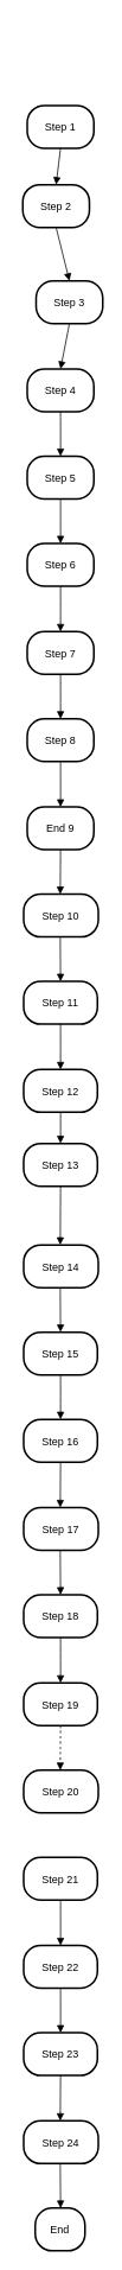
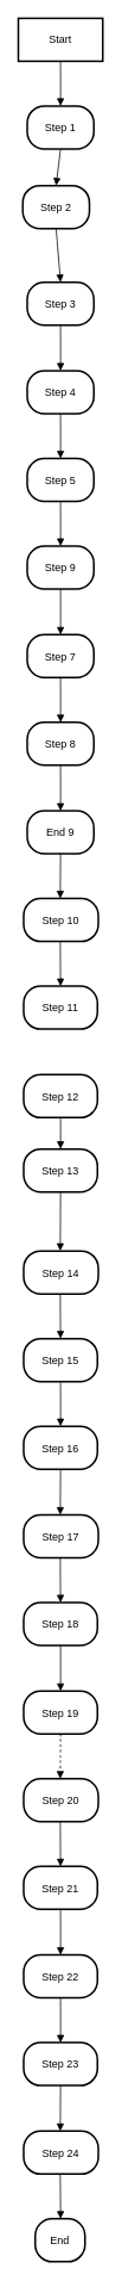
  <mxCell id="0" />
  <mxCell id="1" parent="0" />
+ <mxCell id="2" value="Start" style="whiteSpace=wrap;strokeWidth=2;" vertex="1" parent="1"><mxGeometry x="20" y="20" width="95" height="48" as="geometry" /></mxCell>
  <mxCell id="3" value="Step 1" style="rounded=1;arcSize=40;strokeWidth=2" vertex="1" parent="1"><mxGeometry x="30" y="118" width="75" height="48" as="geometry" /></mxCell>
  <mxCell id="4" value="Step 2" style="rounded=1;arcSize=40;strokeWidth=2" vertex="1" parent="1"><mxGeometry x="25" y="207" width="75" height="48" as="geometry" /></mxCell>
- <mxCell id="5" value="Step 3" style="rounded=1;arcSize=40;strokeWidth=2" vertex="1" parent="1"><mxGeometry x="40" y="315" width="75" height="48" as="geometry" /></mxCell>
+ <mxCell id="5" value="Step 3" style="rounded=1;arcSize=40;strokeWidth=2" vertex="1" parent="1"><mxGeometry x="30" y="315" width="75" height="48" as="geometry" /></mxCell>
  <mxCell id="6" value="Step 4" style="rounded=1;arcSize=40;strokeWidth=2" vertex="1" parent="1"><mxGeometry x="30" y="414" width="75" height="48" as="geometry" /></mxCell>
  <mxCell id="7" value="Step 5" style="rounded=1;arcSize=40;strokeWidth=2" vertex="1" parent="1"><mxGeometry x="30" y="512" width="75" height="48" as="geometry" /></mxCell>
- <mxCell id="8" value="Step 6" style="rounded=1;arcSize=40;strokeWidth=2" vertex="1" parent="1"><mxGeometry x="30" y="610" width="75" height="48" as="geometry" /></mxCell>
+ <mxCell id="8" value="Step 9" style="rounded=1;arcSize=40;strokeWidth=2" vertex="1" parent="1"><mxGeometry x="30" y="610" width="75" height="48" as="geometry" /></mxCell>
  <mxCell id="9" value="Step 7" style="rounded=1;arcSize=40;strokeWidth=2" vertex="1" parent="1"><mxGeometry x="30" y="709" width="75" height="48" as="geometry" /></mxCell>
  <mxCell id="10" value="Step 8" style="rounded=1;arcSize=40;strokeWidth=2" vertex="1" parent="1"><mxGeometry x="30" y="807" width="75" height="48" as="geometry" /></mxCell>
  <mxCell id="11" value="End 9" style="rounded=1;arcSize=40;strokeWidth=2" vertex="1" parent="1"><mxGeometry x="30" y="906" width="75" height="48" as="geometry" /></mxCell>
  <mxCell id="12" value="Step 10" style="rounded=1;arcSize=40;strokeWidth=2" vertex="1" parent="1"><mxGeometry x="26" y="1004" width="84" height="48" as="geometry" /></mxCell>
  <mxCell id="13" value="Step 11" style="rounded=1;arcSize=40;strokeWidth=2" vertex="1" parent="1"><mxGeometry x="26" y="1102" width="83" height="48" as="geometry" /></mxCell>
  <mxCell id="14" value="Step 12" style="rounded=1;arcSize=40;strokeWidth=2" vertex="1" parent="1"><mxGeometry x="26" y="1201" width="83" height="48" as="geometry" /></mxCell>
  <mxCell id="15" value="Step 13" style="rounded=1;arcSize=40;strokeWidth=2" vertex="1" parent="1"><mxGeometry x="26" y="1284" width="83" height="48" as="geometry" /></mxCell>
  <mxCell id="16" value="Step 14" style="rounded=1;arcSize=40;strokeWidth=2" vertex="1" parent="1"><mxGeometry x="26" y="1398" width="84" height="48" as="geometry" /></mxCell>
  <mxCell id="17" value="Step 15" style="rounded=1;arcSize=40;strokeWidth=2" vertex="1" parent="1"><mxGeometry x="26" y="1496" width="83" height="48" as="geometry" /></mxCell>
  <mxCell id="18" value="Step 16" style="rounded=1;arcSize=40;strokeWidth=2" vertex="1" parent="1"><mxGeometry x="26" y="1594" width="83" height="48" as="geometry" /></mxCell>
  <mxCell id="19" value="Step 17" style="rounded=1;arcSize=40;strokeWidth=2" vertex="1" parent="1"><mxGeometry x="26" y="1693" width="84" height="48" as="geometry" /></mxCell>
  <mxCell id="20" value="Step 18" style="rounded=1;arcSize=40;strokeWidth=2" vertex="1" parent="1"><mxGeometry x="26" y="1791" width="83" height="48" as="geometry" /></mxCell>
  <mxCell id="21" value="Step 19" style="rounded=1;arcSize=40;strokeWidth=2" vertex="1" parent="1"><mxGeometry x="26" y="1890" width="83" height="48" as="geometry" /></mxCell>
  <mxCell id="22" value="Step 20" style="rounded=1;arcSize=40;strokeWidth=2" vertex="1" parent="1"><mxGeometry x="26" y="1988" width="84" height="48" as="geometry" /></mxCell>
  <mxCell id="23" value="Step 21" style="rounded=1;arcSize=40;strokeWidth=2" vertex="1" parent="1"><mxGeometry x="26" y="2086" width="83" height="48" as="geometry" /></mxCell>
  <mxCell id="24" value="Step 22" style="rounded=1;arcSize=40;strokeWidth=2" vertex="1" parent="1"><mxGeometry x="26" y="2185" width="83" height="48" as="geometry" /></mxCell>
  <mxCell id="25" value="Step 23" style="rounded=1;arcSize=40;strokeWidth=2" vertex="1" parent="1"><mxGeometry x="26" y="2283" width="83" height="48" as="geometry" /></mxCell>
  <mxCell id="26" value="Step 24" style="rounded=1;arcSize=40;strokeWidth=2" vertex="1" parent="1"><mxGeometry x="26" y="2382" width="84" height="48" as="geometry" /></mxCell>
  <mxCell id="27" value="End" style="rounded=1;arcSize=40;strokeWidth=2" vertex="1" parent="1"><mxGeometry x="39" y="2480" width="56" height="48" as="geometry" /></mxCell>
+ <mxCell id="28" value="" style="curved=1;startArrow=none;endArrow=block;exitX=0.5;exitY=1.01;entryX=0.5;entryY=0.01;" edge="1" parent="1" source="2" target="3"><mxGeometry relative="1" as="geometry"><Array as="points" /></mxGeometry></mxCell>
  <mxCell id="29" value="" style="curved=1;startArrow=none;endArrow=block;exitX=0.5;exitY=1.02;entryX=0.5;entryY=0;" edge="1" parent="1" source="3" target="4"><mxGeometry relative="1" as="geometry"><Array as="points" /></mxGeometry></mxCell>
  <mxCell id="30" value="" style="curved=1;startArrow=none;endArrow=block;exitX=0.5;exitY=1;entryX=0.5;entryY=0;" edge="1" parent="1" source="4" target="5"><mxGeometry relative="1" as="geometry"><Array as="points" /></mxGeometry></mxCell>
  <mxCell id="31" value="" style="curved=1;startArrow=none;endArrow=block;exitX=0.5;exitY=1.01;entryX=0.5;entryY=-0.01;" edge="1" parent="1" source="5" target="6"><mxGeometry relative="1" as="geometry"><Array as="points" /></mxGeometry></mxCell>
  <mxCell id="32" value="" style="curved=1;startArrow=none;endArrow=block;exitX=0.5;exitY=1;entryX=0.5;entryY=0;" edge="1" parent="1" source="6" target="7"><mxGeometry relative="1" as="geometry"><Array as="points" /></mxGeometry></mxCell>
  <mxCell id="33" value="" style="curved=1;startArrow=none;endArrow=block;exitX=0.5;exitY=1.01;entryX=0.5;entryY=0.01;" edge="1" parent="1" source="7" target="8"><mxGeometry relative="1" as="geometry"><Array as="points" /></mxGeometry></mxCell>
  <mxCell id="34" value="" style="curved=1;startArrow=none;endArrow=block;exitX=0.5;exitY=1.02;entryX=0.5;entryY=0;" edge="1" parent="1" source="8" target="9"><mxGeometry relative="1" as="geometry"><Array as="points" /></mxGeometry></mxCell>
  <mxCell id="35" value="" style="curved=1;startArrow=none;endArrow=block;exitX=0.5;exitY=1;entryX=0.5;entryY=0;" edge="1" parent="1" source="9" target="10"><mxGeometry relative="1" as="geometry"><Array as="points" /></mxGeometry></mxCell>
  <mxCell id="36" value="" style="curved=1;startArrow=none;endArrow=block;exitX=0.5;exitY=1.01;entryX=0.5;entryY=-0.01;" edge="1" parent="1" source="10" target="11"><mxGeometry relative="1" as="geometry"><Array as="points" /></mxGeometry></mxCell>
  <mxCell id="37" value="" style="curved=1;startArrow=none;endArrow=block;exitX=0.5;exitY=1;entryX=0.49;entryY=0;" edge="1" parent="1" source="11" target="12"><mxGeometry relative="1" as="geometry"><Array as="points" /></mxGeometry></mxCell>
  <mxCell id="38" value="" style="curved=1;startArrow=none;endArrow=block;exitX=0.49;exitY=1.01;entryX=0.5;entryY=0.01;" edge="1" parent="1" source="12" target="13"><mxGeometry relative="1" as="geometry"><Array as="points" /></mxGeometry></mxCell>
- <mxCell id="39" value="" style="curved=1;startArrow=none;endArrow=block;exitX=0.5;exitY=1.02;entryX=0.5;entryY=0;" edge="1" parent="1" source="13" target="14"><mxGeometry relative="1" as="geometry"><Array as="points" /></mxGeometry></mxCell>
  <mxCell id="40" value="" style="curved=1;startArrow=none;endArrow=block;exitX=0.5;exitY=1;entryX=0.5;entryY=0;" edge="1" parent="1" source="14" target="15"><mxGeometry relative="1" as="geometry"><Array as="points" /></mxGeometry></mxCell>
  <mxCell id="41" value="" style="curved=1;startArrow=none;endArrow=block;exitX=0.5;exitY=1.01;entryX=0.49;entryY=-0.01;" edge="1" parent="1" source="15" target="16"><mxGeometry relative="1" as="geometry"><Array as="points" /></mxGeometry></mxCell>
  <mxCell id="42" value="" style="curved=1;startArrow=none;endArrow=block;exitX=0.49;exitY=1;entryX=0.5;entryY=0;" edge="1" parent="1" source="16" target="17"><mxGeometry relative="1" as="geometry"><Array as="points" /></mxGeometry></mxCell>
  <mxCell id="43" value="" style="curved=1;startArrow=none;endArrow=block;exitX=0.5;exitY=1.01;entryX=0.5;entryY=0.01;" edge="1" parent="1" source="17" target="18"><mxGeometry relative="1" as="geometry"><Array as="points" /></mxGeometry></mxCell>
  <mxCell id="44" value="" style="curved=1;startArrow=none;endArrow=block;exitX=0.5;exitY=1.02;entryX=0.49;entryY=0;" edge="1" parent="1" source="18" target="19"><mxGeometry relative="1" as="geometry"><Array as="points" /></mxGeometry></mxCell>
  <mxCell id="45" value="" style="curved=1;startArrow=none;endArrow=block;exitX=0.49;exitY=1;entryX=0.5;entryY=0;" edge="1" parent="1" source="19" target="20"><mxGeometry relative="1" as="geometry"><Array as="points" /></mxGeometry></mxCell>
  <mxCell id="46" value="" style="curved=1;startArrow=none;endArrow=block;exitX=0.5;exitY=1.01;entryX=0.5;entryY=-0.01;" edge="1" parent="1" source="20" target="21"><mxGeometry relative="1" as="geometry"><Array as="points" /></mxGeometry></mxCell>
  <mxCell id="47" value="" style="curved=1;startArrow=none;endArrow=block;exitX=0.5;exitY=1;entryX=0.49;entryY=0;dashed=1;" edge="1" parent="1" source="21" target="22"><mxGeometry relative="1" as="geometry"><Array as="points" /></mxGeometry></mxCell>
+ <mxCell id="48" value="" style="curved=1;startArrow=none;endArrow=block;exitX=0.49;exitY=1.01;entryX=0.5;entryY=0.01;" edge="1" parent="1" source="22" target="23"><mxGeometry relative="1" as="geometry"><Array as="points" /></mxGeometry></mxCell>
  <mxCell id="49" value="" style="curved=1;startArrow=none;endArrow=block;exitX=0.5;exitY=1.02;entryX=0.5;entryY=0;" edge="1" parent="1" source="23" target="24"><mxGeometry relative="1" as="geometry"><Array as="points" /></mxGeometry></mxCell>
  <mxCell id="50" value="" style="curved=1;startArrow=none;endArrow=block;exitX=0.5;exitY=1;entryX=0.5;entryY=0;" edge="1" parent="1" source="24" target="25"><mxGeometry relative="1" as="geometry"><Array as="points" /></mxGeometry></mxCell>
  <mxCell id="51" value="" style="curved=1;startArrow=none;endArrow=block;exitX=0.5;exitY=1.01;entryX=0.49;entryY=-0.01;" edge="1" parent="1" source="25" target="26"><mxGeometry relative="1" as="geometry"><Array as="points" /></mxGeometry></mxCell>
  <mxCell id="52" value="" style="curved=1;startArrow=none;endArrow=block;exitX=0.49;exitY=1;entryX=0.51;entryY=0;" edge="1" parent="1" source="26" target="27"><mxGeometry relative="1" as="geometry"><Array as="points" /></mxGeometry></mxCell>
